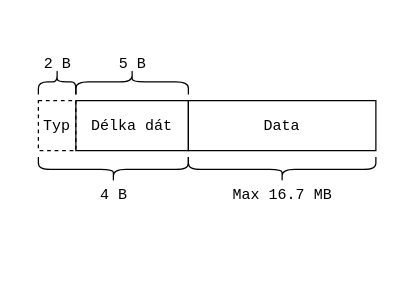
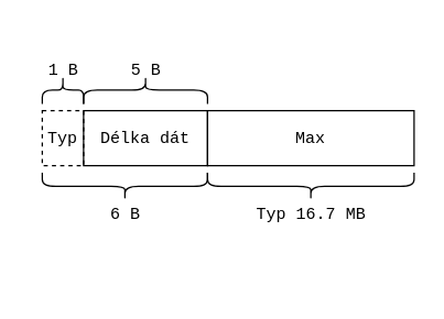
  <mxCell id="0" />
  <mxCell id="1" parent="0" />
  <mxCell id="2" value="&lt;font face=&quot;Courier New&quot;&gt;Typ&lt;/font&gt;" style="rounded=0;whiteSpace=wrap;html=1;fillColor=none;dashed=1;" vertex="1" parent="1"><mxGeometry x="30" y="80" width="30" height="40" as="geometry" /></mxCell>
  <mxCell id="3" value="&lt;font face=&quot;Courier New&quot;&gt;Délka dát&lt;/font&gt;" style="rounded=0;whiteSpace=wrap;html=1;fillColor=none;" vertex="1" parent="1"><mxGeometry x="60" y="80" width="90" height="40" as="geometry" /></mxCell>
  <mxCell id="4" value="" style="shape=curlyBracket;whiteSpace=wrap;html=1;rounded=1;flipH=1;fillColor=none;rotation=90;" vertex="1" parent="1"><mxGeometry x="80" y="75" width="20" height="120" as="geometry" /></mxCell>
- <mxCell id="5" value="&lt;font face=&quot;Courier New&quot;&gt;4 B&lt;/font&gt;" style="text;html=1;align=center;verticalAlign=middle;resizable=0;points=[];autosize=1;strokeColor=none;fillColor=none;" vertex="1" parent="1"><mxGeometry x="65" y="140" width="50" height="30" as="geometry" /></mxCell>
+ <mxCell id="5" value="&lt;font face=&quot;Courier New&quot;&gt;6 B&lt;/font&gt;" style="text;html=1;align=center;verticalAlign=middle;resizable=0;points=[];autosize=1;strokeColor=none;fillColor=none;" vertex="1" parent="1"><mxGeometry x="65" y="140" width="50" height="30" as="geometry" /></mxCell>
  <mxCell id="6" value="" style="shape=curlyBracket;whiteSpace=wrap;html=1;rounded=1;flipH=1;fillColor=none;rotation=-90;" vertex="1" parent="1"><mxGeometry x="35" y="50" width="20" height="30" as="geometry" /></mxCell>
  <mxCell id="7" value="" style="shape=curlyBracket;whiteSpace=wrap;html=1;rounded=1;flipH=1;fillColor=none;rotation=-90;" vertex="1" parent="1"><mxGeometry x="95" y="20" width="20" height="90" as="geometry" /></mxCell>
- <mxCell id="8" value="&lt;font face=&quot;Courier New&quot;&gt;2 B&lt;/font&gt;" style="text;html=1;align=center;verticalAlign=middle;resizable=0;points=[];autosize=1;strokeColor=none;fillColor=none;" vertex="1" parent="1"><mxGeometry x="20" y="35" width="50" height="30" as="geometry" /></mxCell>
+ <mxCell id="8" value="&lt;font face=&quot;Courier New&quot;&gt;1 B&lt;/font&gt;" style="text;html=1;align=center;verticalAlign=middle;resizable=0;points=[];autosize=1;strokeColor=none;fillColor=none;" vertex="1" parent="1"><mxGeometry x="20" y="35" width="50" height="30" as="geometry" /></mxCell>
  <mxCell id="9" value="&lt;font face=&quot;Courier New&quot;&gt;5 B&lt;/font&gt;" style="text;html=1;align=center;verticalAlign=middle;resizable=0;points=[];autosize=1;strokeColor=none;fillColor=none;" vertex="1" parent="1"><mxGeometry x="80" y="35" width="50" height="30" as="geometry" /></mxCell>
- <mxCell id="10" value="&lt;font face=&quot;Courier New&quot;&gt;Data&lt;/font&gt;" style="rounded=0;whiteSpace=wrap;html=1;fillColor=none;" vertex="1" parent="1"><mxGeometry x="150" y="80" width="150" height="40" as="geometry" /></mxCell>
+ <mxCell id="10" value="&lt;font face=&quot;Courier New&quot;&gt;Max&lt;/font&gt;" style="rounded=0;whiteSpace=wrap;html=1;fillColor=none;" vertex="1" parent="1"><mxGeometry x="150" y="80" width="150" height="40" as="geometry" /></mxCell>
  <mxCell id="11" value="" style="shape=curlyBracket;whiteSpace=wrap;html=1;rounded=1;flipH=1;fillColor=none;rotation=90;" vertex="1" parent="1"><mxGeometry x="215" y="60" width="20" height="150" as="geometry" /></mxCell>
- <mxCell id="12" value="&lt;font face=&quot;Courier New&quot;&gt;Max 16.7 MB&lt;/font&gt;" style="text;html=1;align=center;verticalAlign=middle;resizable=0;points=[];autosize=1;strokeColor=none;fillColor=none;" vertex="1" parent="1"><mxGeometry x="175" y="140" width="100" height="30" as="geometry" /></mxCell>
+ <mxCell id="12" value="&lt;font face=&quot;Courier New&quot;&gt;Typ 16.7 MB&lt;/font&gt;" style="text;html=1;align=center;verticalAlign=middle;resizable=0;points=[];autosize=1;strokeColor=none;fillColor=none;" vertex="1" parent="1"><mxGeometry x="175" y="140" width="100" height="30" as="geometry" /></mxCell>
